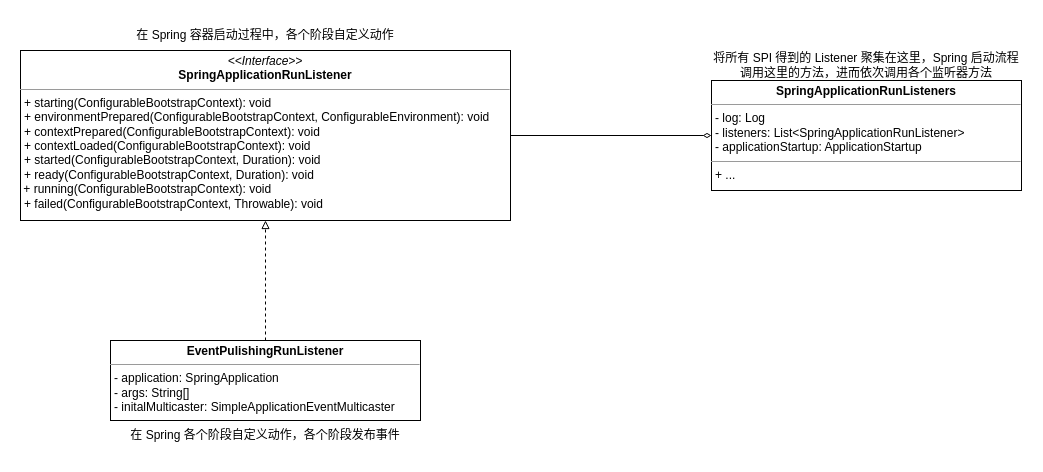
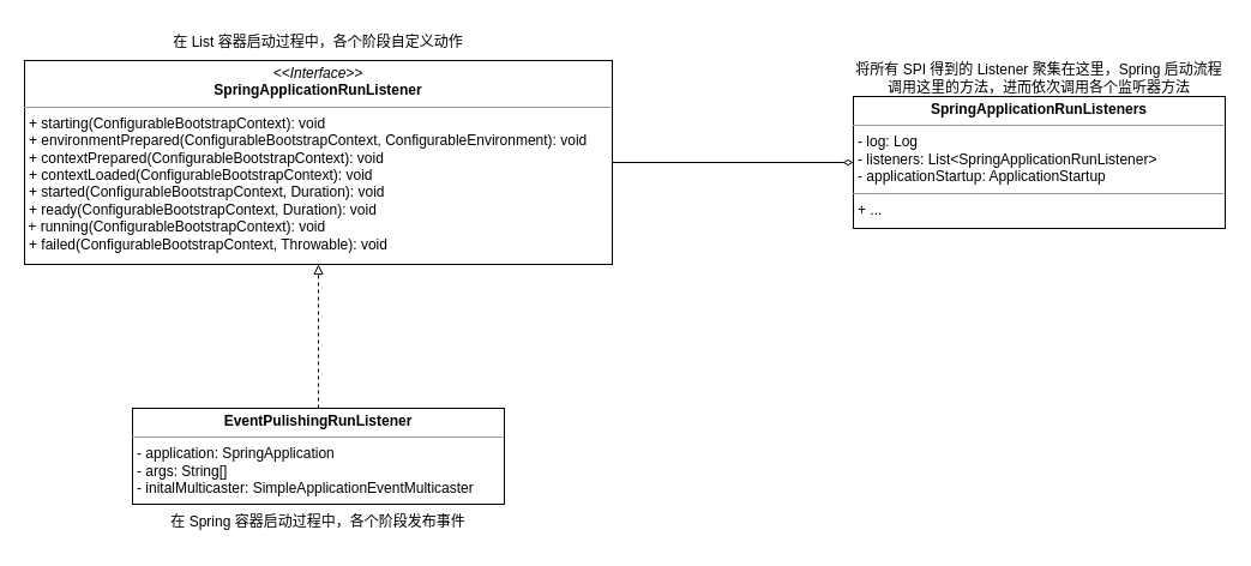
  <mxCell id="0" />
  <mxCell id="1" parent="0" />
  <mxCell id="2" style="edgeStyle=orthogonalEdgeStyle;rounded=0;orthogonalLoop=1;jettySize=auto;html=1;exitX=1;exitY=0.5;exitDx=0;exitDy=0;endArrow=diamondThin;endFill=0;" edge="1" parent="1" source="3" target="8"><mxGeometry relative="1" as="geometry" /></mxCell>
  <mxCell id="3" value="&lt;p style=&quot;margin:0px;margin-top:4px;text-align:center;&quot;&gt;&lt;i&gt;&amp;lt;&amp;lt;Interface&amp;gt;&amp;gt;&lt;/i&gt;&lt;br&gt;&lt;b&gt;SpringApplicationRunListener&lt;/b&gt;&lt;/p&gt;&lt;hr size=&quot;1&quot;&gt;&lt;p style=&quot;margin:0px;margin-left:4px;&quot;&gt;+ starting(ConfigurableBootstrapContext): void&lt;br&gt;+ environmentPrepared(ConfigurableBootstrapContext, ConfigurableEnvironment): void&lt;br&gt;&lt;/p&gt;&lt;p style=&quot;margin:0px;margin-left:4px;&quot;&gt;+ contextPrepared(ConfigurableBootstrapContext): void&lt;br&gt;&lt;/p&gt;&lt;p style=&quot;margin:0px;margin-left:4px;&quot;&gt;+ contextLoaded(ConfigurableBootstrapContext): void&lt;br&gt;&lt;/p&gt;&lt;p style=&quot;margin:0px;margin-left:4px;&quot;&gt;+ started(ConfigurableBootstrapContext, Duration): void&lt;br&gt;&lt;/p&gt;&lt;p style=&quot;margin:0px;margin-left:4px;&quot;&gt;+ ready(ConfigurableBootstrapContext, Duration): void&lt;br&gt;&lt;/p&gt;&amp;nbsp;+ running(ConfigurableBootstrapContext): void&lt;p style=&quot;margin:0px;margin-left:4px;&quot;&gt;+ failed(ConfigurableBootstrapContext, Throwable): void&lt;br&gt;&lt;/p&gt;" style="verticalAlign=top;align=left;overflow=fill;fontSize=12;fontFamily=Helvetica;html=1;whiteSpace=wrap;" vertex="1" parent="1"><mxGeometry x="20" y="50" width="490" height="170" as="geometry" /></mxCell>
- <mxCell id="4" value="在 Spring 各个阶段自定义动作，各个阶段发布事件" style="text;html=1;strokeColor=none;fillColor=none;align=center;verticalAlign=middle;whiteSpace=wrap;rounded=0;" vertex="1" parent="1"><mxGeometry x="115" y="420" width="300" height="30" as="geometry" /></mxCell>
+ <mxCell id="4" value="在 Spring 容器启动过程中，各个阶段发布事件" style="text;html=1;strokeColor=none;fillColor=none;align=center;verticalAlign=middle;whiteSpace=wrap;rounded=0;" vertex="1" parent="1"><mxGeometry x="115" y="420" width="300" height="30" as="geometry" /></mxCell>
  <mxCell id="5" style="edgeStyle=orthogonalEdgeStyle;rounded=0;orthogonalLoop=1;jettySize=auto;html=1;exitX=0.5;exitY=0;exitDx=0;exitDy=0;dashed=1;endArrow=block;endFill=0;" edge="1" parent="1" source="6" target="3"><mxGeometry relative="1" as="geometry" /></mxCell>
  <mxCell id="6" value="&lt;p style=&quot;margin:0px;margin-top:4px;text-align:center;&quot;&gt;&lt;b&gt;EventPulishingRunListener&lt;/b&gt;&lt;/p&gt;&lt;hr size=&quot;1&quot;&gt;&lt;p style=&quot;margin:0px;margin-left:4px;&quot;&gt;- application: SpringApplication&lt;/p&gt;&lt;p style=&quot;margin:0px;margin-left:4px;&quot;&gt;- args: String[]&lt;/p&gt;&lt;p style=&quot;margin:0px;margin-left:4px;&quot;&gt;- initalMulticaster: SimpleApplicationEventMulticaster&lt;/p&gt;&lt;p style=&quot;margin:0px;margin-left:4px;&quot;&gt;&lt;br&gt;&lt;/p&gt;" style="verticalAlign=top;align=left;overflow=fill;fontSize=12;fontFamily=Helvetica;html=1;whiteSpace=wrap;" vertex="1" parent="1"><mxGeometry x="110" y="340" width="310" height="80" as="geometry" /></mxCell>
- <mxCell id="7" value="在 Spring 容器启动过程中，各个阶段自定义动作" style="text;html=1;strokeColor=none;fillColor=none;align=center;verticalAlign=middle;whiteSpace=wrap;rounded=0;" vertex="1" parent="1"><mxGeometry x="125" y="20" width="280" height="30" as="geometry" /></mxCell>
+ <mxCell id="7" value="在 List 容器启动过程中，各个阶段自定义动作" style="text;html=1;strokeColor=none;fillColor=none;align=center;verticalAlign=middle;whiteSpace=wrap;rounded=0;" vertex="1" parent="1"><mxGeometry x="125" y="20" width="280" height="30" as="geometry" /></mxCell>
  <mxCell id="8" value="&lt;p style=&quot;margin:0px;margin-top:4px;text-align:center;&quot;&gt;&lt;b&gt;SpringApplicationRunListeners&lt;/b&gt;&lt;/p&gt;&lt;hr size=&quot;1&quot;&gt;&lt;p style=&quot;margin:0px;margin-left:4px;&quot;&gt;- log: Log&lt;/p&gt;&lt;p style=&quot;margin:0px;margin-left:4px;&quot;&gt;- listeners: List&amp;lt;SpringApplicationRunListener&amp;gt;&lt;/p&gt;&lt;p style=&quot;margin:0px;margin-left:4px;&quot;&gt;- applicationStartup: ApplicationStartup&lt;/p&gt;&lt;hr size=&quot;1&quot;&gt;&lt;p style=&quot;margin:0px;margin-left:4px;&quot;&gt;+ ...&lt;/p&gt;" style="verticalAlign=top;align=left;overflow=fill;fontSize=12;fontFamily=Helvetica;html=1;whiteSpace=wrap;" vertex="1" parent="1"><mxGeometry x="711" y="80" width="310" height="110" as="geometry" /></mxCell>
  <mxCell id="9" value="将所有 SPI 得到的 Listener 聚集在这里，Spring 启动流程调用这里的方法，进而依次调用各个监听器方法" style="text;html=1;strokeColor=none;fillColor=none;align=center;verticalAlign=middle;whiteSpace=wrap;rounded=0;" vertex="1" parent="1"><mxGeometry x="711" y="50" width="310" height="30" as="geometry" /></mxCell>
